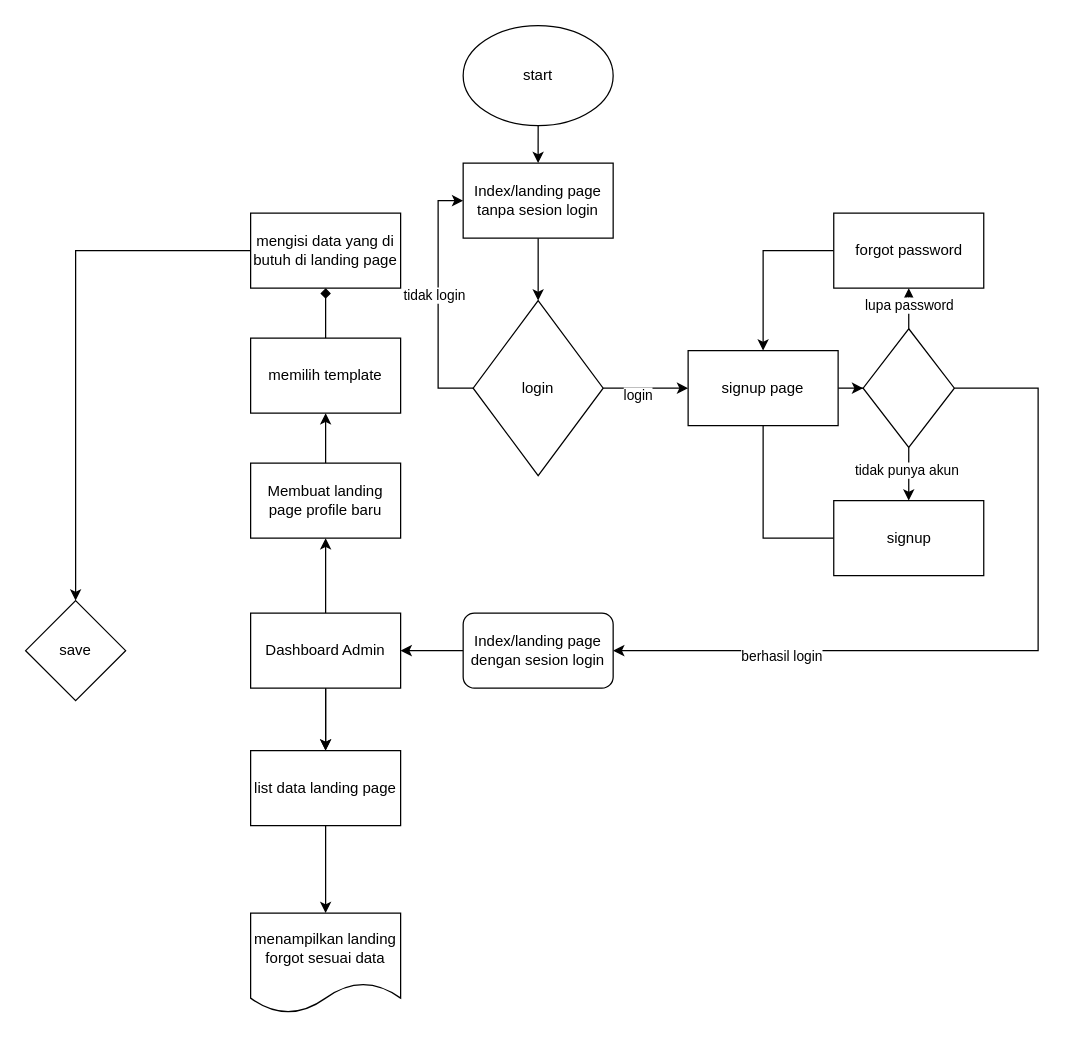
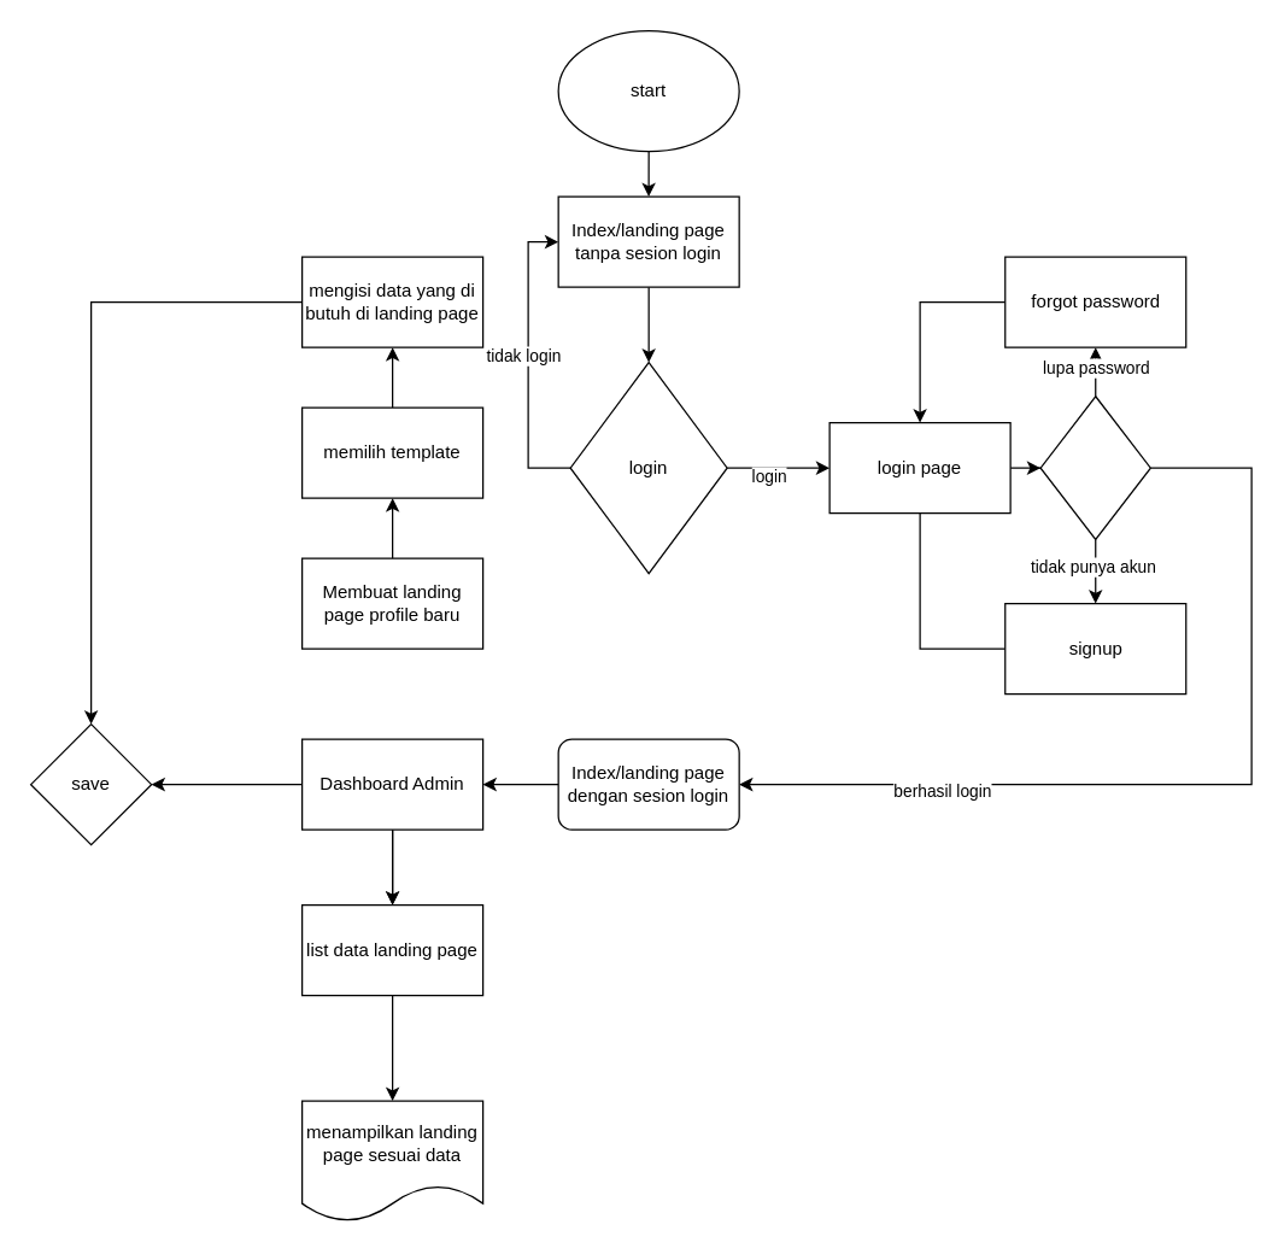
  <mxCell id="0" />
  <mxCell id="1" parent="0" />
  <mxCell id="2" style="edgeStyle=orthogonalEdgeStyle;rounded=0;orthogonalLoop=1;jettySize=auto;html=1;entryX=0.5;entryY=0;entryDx=0;entryDy=0;" edge="1" parent="1" source="3" target="10"><mxGeometry relative="1" as="geometry" /></mxCell>
  <mxCell id="3" value="Index/landing page&lt;br&gt;tanpa sesion login" style="rounded=0;whiteSpace=wrap;html=1;" parent="1" vertex="1"><mxGeometry x="370.03" y="130" width="120" height="60" as="geometry" /></mxCell>
  <mxCell id="4" value="" style="edgeStyle=orthogonalEdgeStyle;rounded=0;orthogonalLoop=1;jettySize=auto;html=1;" edge="1" parent="1" source="5" target="17"><mxGeometry relative="1" as="geometry" /></mxCell>
- <mxCell id="5" value="signup page" style="rounded=0;whiteSpace=wrap;html=1;" parent="1" vertex="1"><mxGeometry x="550" y="280" width="120" height="60" as="geometry" /></mxCell>
+ <mxCell id="5" value="login page" style="rounded=0;whiteSpace=wrap;html=1;" parent="1" vertex="1"><mxGeometry x="550" y="280" width="120" height="60" as="geometry" /></mxCell>
  <mxCell id="6" style="edgeStyle=orthogonalEdgeStyle;rounded=0;orthogonalLoop=1;jettySize=auto;html=1;entryX=0;entryY=0.5;entryDx=0;entryDy=0;" edge="1" parent="1" source="10" target="5"><mxGeometry relative="1" as="geometry" /></mxCell>
  <mxCell id="7" value="login" style="edgeLabel;html=1;align=center;verticalAlign=middle;resizable=0;points=[];" vertex="1" connectable="0" parent="6"><mxGeometry x="-0.199" y="-5" relative="1" as="geometry"><mxPoint as="offset" /></mxGeometry></mxCell>
  <mxCell id="8" style="edgeStyle=orthogonalEdgeStyle;rounded=0;orthogonalLoop=1;jettySize=auto;html=1;entryX=0;entryY=0.5;entryDx=0;entryDy=0;" edge="1" parent="1" source="10" target="3"><mxGeometry relative="1" as="geometry"><Array as="points"><mxPoint x="350" y="310" /><mxPoint x="350" y="160" /></Array></mxGeometry></mxCell>
  <mxCell id="9" value="tidak login" style="edgeLabel;html=1;align=center;verticalAlign=middle;resizable=0;points=[];" vertex="1" connectable="0" parent="8"><mxGeometry x="0.043" y="4" relative="1" as="geometry"><mxPoint as="offset" /></mxGeometry></mxCell>
  <mxCell id="10" value="login" style="rhombus;whiteSpace=wrap;html=1;" vertex="1" parent="1"><mxGeometry x="378.03" y="240" width="104" height="140" as="geometry" /></mxCell>
  <mxCell id="11" value="" style="edgeStyle=orthogonalEdgeStyle;rounded=0;orthogonalLoop=1;jettySize=auto;html=1;" edge="1" parent="1" source="17" target="21"><mxGeometry relative="1" as="geometry" /></mxCell>
  <mxCell id="12" value="lupa password" style="edgeLabel;html=1;align=center;verticalAlign=middle;resizable=0;points=[];" vertex="1" connectable="0" parent="11"><mxGeometry x="-0.097" relative="1" as="geometry"><mxPoint as="offset" /></mxGeometry></mxCell>
  <mxCell id="13" value="" style="edgeStyle=orthogonalEdgeStyle;rounded=0;orthogonalLoop=1;jettySize=auto;html=1;" edge="1" parent="1" source="17" target="19"><mxGeometry relative="1" as="geometry" /></mxCell>
  <mxCell id="14" value="tidak punya akun" style="edgeLabel;html=1;align=center;verticalAlign=middle;resizable=0;points=[];" vertex="1" connectable="0" parent="13"><mxGeometry x="-0.149" y="-2" relative="1" as="geometry"><mxPoint as="offset" /></mxGeometry></mxCell>
  <mxCell id="15" style="edgeStyle=orthogonalEdgeStyle;rounded=0;orthogonalLoop=1;jettySize=auto;html=1;entryX=1;entryY=0.5;entryDx=0;entryDy=0;" edge="1" parent="1" source="17" target="38"><mxGeometry relative="1" as="geometry"><Array as="points"><mxPoint x="830" y="310" /><mxPoint x="830" y="520" /></Array></mxGeometry></mxCell>
  <mxCell id="16" value="berhasil login" style="edgeLabel;html=1;align=center;verticalAlign=middle;resizable=0;points=[];" vertex="1" connectable="0" parent="15"><mxGeometry x="0.561" y="4" relative="1" as="geometry"><mxPoint x="-1" as="offset" /></mxGeometry></mxCell>
  <mxCell id="17" value="" style="rhombus;whiteSpace=wrap;html=1;" vertex="1" parent="1"><mxGeometry x="690" y="262.5" width="73" height="95" as="geometry" /></mxCell>
  <mxCell id="18" style="edgeStyle=orthogonalEdgeStyle;rounded=0;orthogonalLoop=1;jettySize=auto;html=1;entryX=0.5;entryY=1;entryDx=0;entryDy=0;endArrow=none;" edge="1" parent="1" source="19" target="5"><mxGeometry relative="1" as="geometry"><Array as="points"><mxPoint x="610" y="430" /></Array></mxGeometry></mxCell>
  <mxCell id="19" value="signup" style="whiteSpace=wrap;html=1;" vertex="1" parent="1"><mxGeometry x="666.5" y="400" width="120" height="60" as="geometry" /></mxCell>
  <mxCell id="20" value="" style="edgeStyle=orthogonalEdgeStyle;rounded=0;orthogonalLoop=1;jettySize=auto;html=1;" edge="1" parent="1" source="21" target="5"><mxGeometry relative="1" as="geometry"><Array as="points"><mxPoint x="610" y="200" /></Array></mxGeometry></mxCell>
  <mxCell id="21" value="forgot password" style="whiteSpace=wrap;html=1;" vertex="1" parent="1"><mxGeometry x="666.5" y="170" width="120" height="60" as="geometry" /></mxCell>
  <mxCell id="22" value="" style="edgeStyle=orthogonalEdgeStyle;rounded=0;orthogonalLoop=1;jettySize=auto;html=1;" edge="1" parent="1" source="23" target="3"><mxGeometry relative="1" as="geometry" /></mxCell>
  <mxCell id="23" value="start" style="ellipse;whiteSpace=wrap;html=1;" vertex="1" parent="1"><mxGeometry x="370.03" y="20" width="120" height="80" as="geometry" /></mxCell>
  <mxCell id="24" value="" style="edgeStyle=orthogonalEdgeStyle;rounded=0;orthogonalLoop=1;jettySize=auto;html=1;" edge="1" parent="1" source="27" target="29"><mxGeometry relative="1" as="geometry" /></mxCell>
  <mxCell id="25" value="" style="edgeStyle=orthogonalEdgeStyle;rounded=0;orthogonalLoop=1;jettySize=auto;html=1;" edge="1" parent="1" source="27" target="29"><mxGeometry relative="1" as="geometry" /></mxCell>
- <mxCell id="26" value="" style="edgeStyle=orthogonalEdgeStyle;rounded=0;orthogonalLoop=1;jettySize=auto;html=1;" edge="1" parent="1" source="27" target="31"><mxGeometry relative="1" as="geometry" /></mxCell>
+ <mxCell id="26" value="" style="edgeStyle=orthogonalEdgeStyle;rounded=0;orthogonalLoop=1;jettySize=auto;html=1;" edge="1" parent="1" source="27" target="36"><mxGeometry relative="1" as="geometry" /></mxCell>
  <mxCell id="27" value="Dashboard Admin" style="whiteSpace=wrap;html=1;" vertex="1" parent="1"><mxGeometry x="200" y="490" width="120" height="60" as="geometry" /></mxCell>
  <mxCell id="28" value="" style="edgeStyle=orthogonalEdgeStyle;rounded=0;orthogonalLoop=1;jettySize=auto;html=1;" edge="1" parent="1" source="29" target="39"><mxGeometry relative="1" as="geometry" /></mxCell>
  <mxCell id="29" value="list data landing page" style="whiteSpace=wrap;html=1;" vertex="1" parent="1"><mxGeometry x="200" y="600" width="120" height="60" as="geometry" /></mxCell>
  <mxCell id="30" value="" style="edgeStyle=orthogonalEdgeStyle;rounded=0;orthogonalLoop=1;jettySize=auto;html=1;" edge="1" parent="1" source="31" target="33"><mxGeometry relative="1" as="geometry" /></mxCell>
  <mxCell id="31" value="Membuat landing page profile baru" style="whiteSpace=wrap;html=1;" vertex="1" parent="1"><mxGeometry x="200" y="370" width="120" height="60" as="geometry" /></mxCell>
- <mxCell id="32" value="" style="edgeStyle=orthogonalEdgeStyle;rounded=0;orthogonalLoop=1;jettySize=auto;html=1;endArrow=diamond;" edge="1" parent="1" source="33" target="35"><mxGeometry relative="1" as="geometry" /></mxCell>
+ <mxCell id="32" value="" style="edgeStyle=orthogonalEdgeStyle;rounded=0;orthogonalLoop=1;jettySize=auto;html=1;" edge="1" parent="1" source="33" target="35"><mxGeometry relative="1" as="geometry" /></mxCell>
  <mxCell id="33" value="memilih template" style="whiteSpace=wrap;html=1;" vertex="1" parent="1"><mxGeometry x="200" y="270" width="120" height="60" as="geometry" /></mxCell>
  <mxCell id="34" value="" style="edgeStyle=orthogonalEdgeStyle;rounded=0;orthogonalLoop=1;jettySize=auto;html=1;" edge="1" parent="1" source="35" target="36"><mxGeometry relative="1" as="geometry" /></mxCell>
  <mxCell id="35" value="mengisi data yang di butuh di landing page" style="whiteSpace=wrap;html=1;" vertex="1" parent="1"><mxGeometry x="200" y="170" width="120" height="60" as="geometry" /></mxCell>
  <mxCell id="36" value="save" style="rhombus;whiteSpace=wrap;html=1;" vertex="1" parent="1"><mxGeometry x="20" y="480" width="80" height="80" as="geometry" /></mxCell>
  <mxCell id="37" style="edgeStyle=orthogonalEdgeStyle;rounded=0;orthogonalLoop=1;jettySize=auto;html=1;entryX=1;entryY=0.5;entryDx=0;entryDy=0;" edge="1" parent="1" source="38" target="27"><mxGeometry relative="1" as="geometry" /></mxCell>
  <mxCell id="38" value="Index/landing page&lt;br&gt;dengan sesion login" style="whiteSpace=wrap;html=1;rounded=1;" vertex="1" parent="1"><mxGeometry x="370.03" y="490" width="120" height="60" as="geometry" /></mxCell>
- <mxCell id="39" value="menampilkan landing forgot sesuai data" style="shape=document;whiteSpace=wrap;html=1;boundedLbl=1;" vertex="1" parent="1"><mxGeometry x="200" y="730" width="120" height="80" as="geometry" /></mxCell>
+ <mxCell id="39" value="menampilkan landing page sesuai data" style="shape=document;whiteSpace=wrap;html=1;boundedLbl=1;" vertex="1" parent="1"><mxGeometry x="200" y="730" width="120" height="80" as="geometry" /></mxCell>
